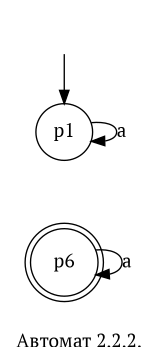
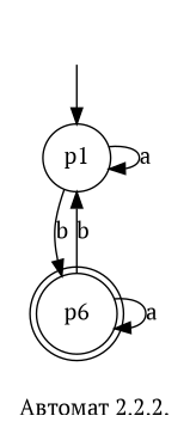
  digraph {
    fontname="PT Serif"
    label="Автомат 2.2.2."
    rankdir=TB
    node [fontname="PT Serif"]
    edge [fontname="PT Serif"]
    "" [shape=none]
    p1 [shape=circle]
    n3 [label=p6 shape=doublecircle]
    "" -> p1
    p1 -> p1 [label=a]
+   p1 -> n3 [label=b]
+   n3 -> p1 [label=b]
    n3 -> n3 [label=a]
  }
